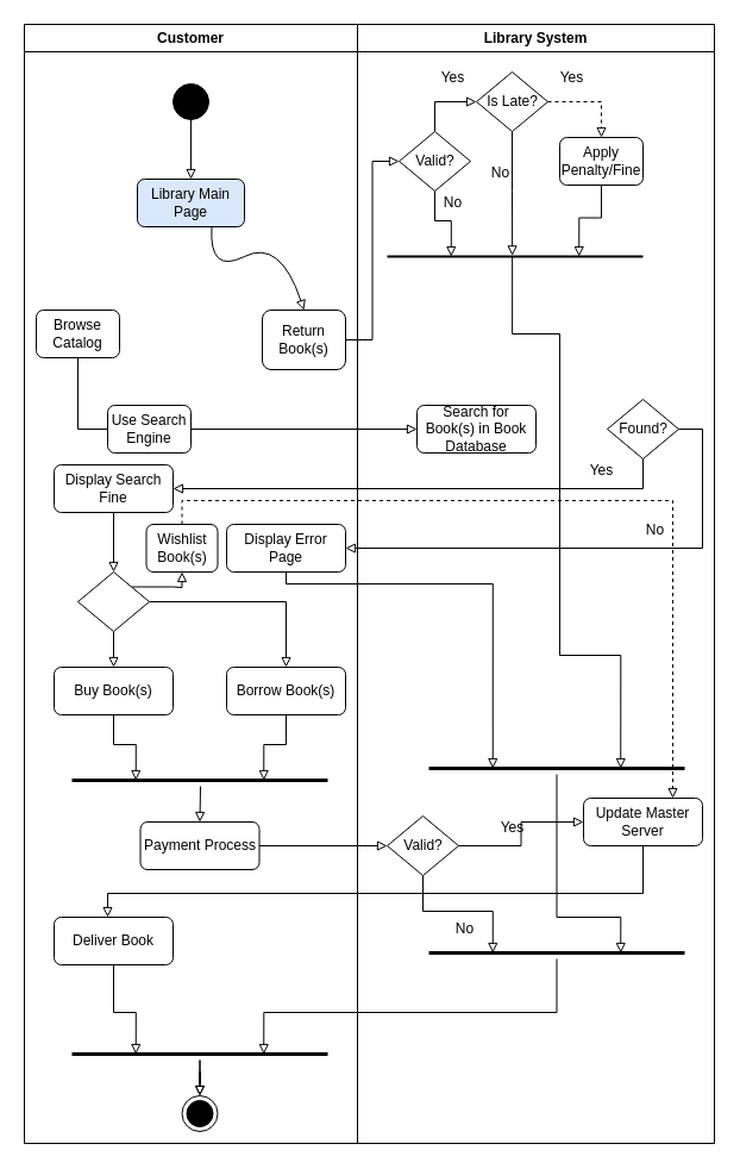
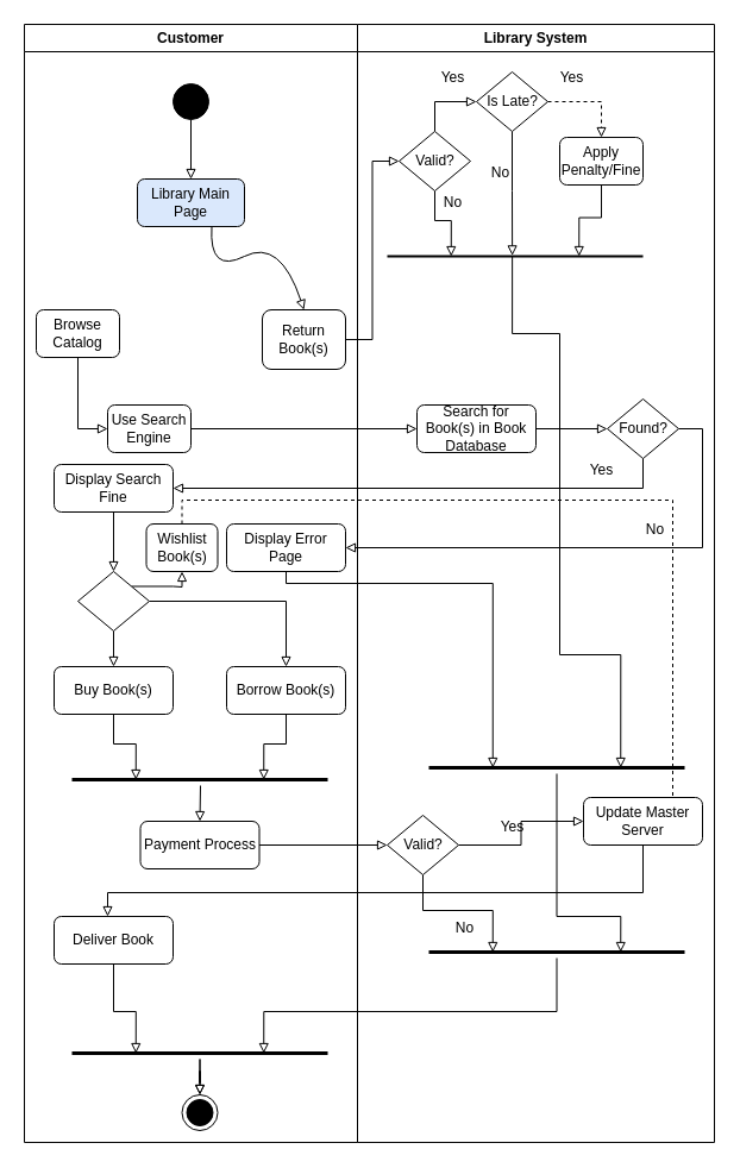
  <mxCell id="0" />
  <mxCell id="1" parent="0" />
  <mxCell id="2" value="Customer" style="swimlane;whiteSpace=wrap;html=1;" parent="1" vertex="1"><mxGeometry x="20" y="20" width="280" height="940" as="geometry" /></mxCell>
  <mxCell id="3" style="edgeStyle=orthogonalEdgeStyle;rounded=0;orthogonalLoop=1;jettySize=auto;html=1;entryX=0.5;entryY=0;entryDx=0;entryDy=0;endArrow=block;endFill=0;" parent="2" source="4" target="5" edge="1"><mxGeometry relative="1" as="geometry" /></mxCell>
  <mxCell id="4" value="" style="ellipse;fillColor=strokeColor;" parent="2" vertex="1"><mxGeometry x="125" y="50" width="30" height="30" as="geometry" /></mxCell>
  <mxCell id="5" value="Library Main Page" style="rounded=1;whiteSpace=wrap;html=1;strokeColor=#000000;fillColor=#dae8fc;" parent="2" vertex="1"><mxGeometry x="95" y="130" width="90" height="40" as="geometry" /></mxCell>
- <mxCell id="6" style="edgeStyle=orthogonalEdgeStyle;rounded=0;orthogonalLoop=1;jettySize=auto;html=1;exitX=0.5;exitY=1;exitDx=0;exitDy=0;endArrow=none;endFill=0;entryX=0;entryY=0.5;entryDx=0;entryDy=0;" parent="2" source="7" target="17" edge="1"><mxGeometry relative="1" as="geometry"><mxPoint x="45" y="330" as="targetPoint" /></mxGeometry></mxCell>
+ <mxCell id="6" style="edgeStyle=orthogonalEdgeStyle;rounded=0;orthogonalLoop=1;jettySize=auto;html=1;exitX=0.5;exitY=1;exitDx=0;exitDy=0;endArrow=block;endFill=0;entryX=0;entryY=0.5;entryDx=0;entryDy=0;" parent="2" source="7" target="17" edge="1"><mxGeometry relative="1" as="geometry"><mxPoint x="45" y="330" as="targetPoint" /></mxGeometry></mxCell>
  <mxCell id="7" value="Browse Catalog" style="rounded=1;whiteSpace=wrap;html=1;strokeColor=#000000;" parent="2" vertex="1"><mxGeometry x="10" y="240" width="70" height="40" as="geometry" /></mxCell>
  <mxCell id="8" style="edgeStyle=orthogonalEdgeStyle;rounded=0;orthogonalLoop=1;jettySize=auto;html=1;exitX=0.5;exitY=1;exitDx=0;exitDy=0;entryX=0.5;entryY=0;entryDx=0;entryDy=0;endArrow=block;endFill=0;" parent="2" source="9" target="21" edge="1"><mxGeometry relative="1" as="geometry" /></mxCell>
  <mxCell id="9" value="Display Search Fine" style="rounded=1;whiteSpace=wrap;html=1;strokeColor=#000000;" parent="2" vertex="1"><mxGeometry x="25" y="370" width="100" height="40" as="geometry" /></mxCell>
  <mxCell id="10" value="" style="curved=1;endArrow=block;html=1;rounded=0;exitX=0.25;exitY=1;exitDx=0;exitDy=0;entryX=0.5;entryY=0;entryDx=0;entryDy=0;endFill=0;" parent="2" target="11" edge="1"><mxGeometry width="50" height="50" relative="1" as="geometry"><mxPoint x="157.5" y="170" as="sourcePoint" /><mxPoint x="200" y="240" as="targetPoint" /><Array as="points"><mxPoint x="155" y="210" /><mxPoint x="215" y="180" /></Array></mxGeometry></mxCell>
  <mxCell id="11" value="Return Book(s)" style="rounded=1;whiteSpace=wrap;html=1;strokeColor=#000000;" parent="2" vertex="1"><mxGeometry x="200" y="240" width="70" height="50" as="geometry" /></mxCell>
  <mxCell id="12" style="edgeStyle=orthogonalEdgeStyle;rounded=0;orthogonalLoop=1;jettySize=auto;html=1;exitX=0.5;exitY=1;exitDx=0;exitDy=0;entryX=0.75;entryY=0.5;entryDx=0;entryDy=0;entryPerimeter=0;endArrow=block;endFill=0;" parent="2" source="13" target="22" edge="1"><mxGeometry relative="1" as="geometry" /></mxCell>
  <mxCell id="13" value="Borrow Book(s)" style="rounded=1;whiteSpace=wrap;html=1;strokeColor=#000000;" parent="2" vertex="1"><mxGeometry x="170" y="540" width="100" height="40" as="geometry" /></mxCell>
  <mxCell id="14" style="edgeStyle=orthogonalEdgeStyle;rounded=0;orthogonalLoop=1;jettySize=auto;html=1;exitX=0.5;exitY=1;exitDx=0;exitDy=0;entryX=0.25;entryY=0.5;entryDx=0;entryDy=0;entryPerimeter=0;endArrow=block;endFill=0;" parent="2" source="15" target="22" edge="1"><mxGeometry relative="1" as="geometry" /></mxCell>
  <mxCell id="15" value="Buy Book(s)" style="rounded=1;whiteSpace=wrap;html=1;strokeColor=#000000;" parent="2" vertex="1"><mxGeometry x="25" y="540" width="100" height="40" as="geometry" /></mxCell>
  <mxCell id="16" value="Display Error Page" style="rounded=1;whiteSpace=wrap;html=1;strokeColor=#000000;" parent="2" vertex="1"><mxGeometry x="170" y="420" width="100" height="40" as="geometry" /></mxCell>
  <mxCell id="17" value="Use Search Engine" style="rounded=1;whiteSpace=wrap;html=1;strokeColor=#000000;" parent="2" vertex="1"><mxGeometry x="70" y="320" width="70" height="40" as="geometry" /></mxCell>
  <mxCell id="18" style="edgeStyle=orthogonalEdgeStyle;rounded=0;orthogonalLoop=1;jettySize=auto;html=1;exitX=0.5;exitY=1;exitDx=0;exitDy=0;entryX=0.5;entryY=0;entryDx=0;entryDy=0;endArrow=block;endFill=0;" parent="2" source="21" target="15" edge="1"><mxGeometry relative="1" as="geometry" /></mxCell>
  <mxCell id="19" style="edgeStyle=orthogonalEdgeStyle;rounded=0;orthogonalLoop=1;jettySize=auto;html=1;exitX=1;exitY=0.5;exitDx=0;exitDy=0;entryX=0.5;entryY=0;entryDx=0;entryDy=0;endArrow=block;endFill=0;" parent="2" source="21" target="13" edge="1"><mxGeometry relative="1" as="geometry" /></mxCell>
  <mxCell id="20" style="edgeStyle=orthogonalEdgeStyle;rounded=0;orthogonalLoop=1;jettySize=auto;html=1;exitX=1;exitY=0;exitDx=0;exitDy=0;entryX=0.5;entryY=1;entryDx=0;entryDy=0;endArrow=block;endFill=0;" parent="2" source="21" target="31" edge="1"><mxGeometry relative="1" as="geometry"><Array as="points"><mxPoint x="125" y="473" /><mxPoint x="133" y="473" /></Array></mxGeometry></mxCell>
  <mxCell id="21" value="" style="shape=rhombus;html=1;dashed=0;whitespace=wrap;perimeter=rhombusPerimeter;strokeColor=#000000;" parent="2" vertex="1"><mxGeometry x="45" y="460" width="60" height="50" as="geometry" /></mxCell>
  <mxCell id="22" value="" style="shape=line;html=1;strokeWidth=3;strokeColor=#000000;" parent="2" vertex="1"><mxGeometry x="40" y="630" width="215" height="10" as="geometry" /></mxCell>
  <mxCell id="23" value="" style="ellipse;html=1;shape=endState;fillColor=strokeColor;strokeColor=#000000;" parent="2" vertex="1"><mxGeometry x="132.5" y="900" width="30" height="30" as="geometry" /></mxCell>
  <mxCell id="24" value="Payment Process" style="rounded=1;whiteSpace=wrap;html=1;strokeColor=#000000;" parent="2" vertex="1"><mxGeometry x="97.5" y="670" width="100" height="40" as="geometry" /></mxCell>
  <mxCell id="25" style="edgeStyle=orthogonalEdgeStyle;rounded=0;orthogonalLoop=1;jettySize=auto;html=1;entryX=0.5;entryY=0;entryDx=0;entryDy=0;endArrow=block;endFill=0;" parent="2" target="24" edge="1"><mxGeometry relative="1" as="geometry"><mxPoint x="148" y="640" as="sourcePoint" /></mxGeometry></mxCell>
  <mxCell id="26" style="edgeStyle=orthogonalEdgeStyle;rounded=0;orthogonalLoop=1;jettySize=auto;html=1;endArrow=block;endFill=0;" parent="2" source="28" target="23" edge="1"><mxGeometry relative="1" as="geometry" /></mxCell>
  <mxCell id="27" value="" style="edgeStyle=orthogonalEdgeStyle;rounded=0;orthogonalLoop=1;jettySize=auto;html=1;endArrow=block;endFill=0;" parent="2" source="28" target="23" edge="1"><mxGeometry relative="1" as="geometry" /></mxCell>
  <mxCell id="28" value="" style="shape=line;html=1;strokeWidth=3;strokeColor=#000000;" parent="2" vertex="1"><mxGeometry x="40" y="860" width="215" height="10" as="geometry" /></mxCell>
  <mxCell id="29" style="edgeStyle=orthogonalEdgeStyle;rounded=0;orthogonalLoop=1;jettySize=auto;html=1;entryX=0.25;entryY=0.5;entryDx=0;entryDy=0;entryPerimeter=0;endArrow=block;endFill=0;" parent="2" source="30" target="28" edge="1"><mxGeometry relative="1" as="geometry"><Array as="points"><mxPoint x="75" y="830" /><mxPoint x="94" y="830" /></Array></mxGeometry></mxCell>
  <mxCell id="30" value="Deliver Book" style="rounded=1;whiteSpace=wrap;html=1;strokeColor=#000000;strokeWidth=1;" parent="2" vertex="1"><mxGeometry x="25" y="750" width="100" height="40" as="geometry" /></mxCell>
  <mxCell id="31" value="Wishlist Book(s)" style="rounded=1;whiteSpace=wrap;html=1;strokeColor=#000000;" parent="2" vertex="1"><mxGeometry x="102.5" y="420" width="60" height="40" as="geometry" /></mxCell>
  <mxCell id="32" value="Library System" style="swimlane;whiteSpace=wrap;html=1;" parent="1" vertex="1"><mxGeometry x="300" y="20" width="300" height="940" as="geometry" /></mxCell>
+ <mxCell id="33" style="edgeStyle=orthogonalEdgeStyle;rounded=0;orthogonalLoop=1;jettySize=auto;html=1;exitX=1;exitY=0.5;exitDx=0;exitDy=0;endArrow=block;endFill=0;" parent="32" source="34" target="35" edge="1"><mxGeometry relative="1" as="geometry" /></mxCell>
  <mxCell id="34" value="Search for Book(s) in Book Database" style="rounded=1;whiteSpace=wrap;html=1;strokeColor=#000000;" parent="32" vertex="1"><mxGeometry x="50" y="320" width="100" height="40" as="geometry" /></mxCell>
  <mxCell id="35" value="Found?" style="shape=rhombus;html=1;dashed=0;whitespace=wrap;perimeter=rhombusPerimeter;strokeColor=#000000;" parent="32" vertex="1"><mxGeometry x="210" y="315" width="60" height="50" as="geometry" /></mxCell>
  <mxCell id="36" style="edgeStyle=orthogonalEdgeStyle;rounded=0;orthogonalLoop=1;jettySize=auto;html=1;exitX=0.5;exitY=1;exitDx=0;exitDy=0;entryX=0.489;entryY=0.436;entryDx=0;entryDy=0;entryPerimeter=0;endArrow=block;endFill=0;" parent="32" source="37" target="47" edge="1"><mxGeometry relative="1" as="geometry" /></mxCell>
  <mxCell id="37" value="Is Late?" style="shape=rhombus;html=1;dashed=0;whitespace=wrap;perimeter=rhombusPerimeter;strokeColor=#000000;" parent="32" vertex="1"><mxGeometry x="100" y="40" width="60" height="50" as="geometry" /></mxCell>
  <mxCell id="38" value="" style="edgeStyle=orthogonalEdgeStyle;rounded=0;orthogonalLoop=1;jettySize=auto;html=1;endArrow=block;endFill=0;dashed=1;" parent="32" source="37" target="40" edge="1"><mxGeometry relative="1" as="geometry" /></mxCell>
  <mxCell id="39" style="edgeStyle=orthogonalEdgeStyle;rounded=0;orthogonalLoop=1;jettySize=auto;html=1;exitX=0.5;exitY=1;exitDx=0;exitDy=0;entryX=0.75;entryY=0.5;entryDx=0;entryDy=0;entryPerimeter=0;endArrow=block;endFill=0;" parent="32" source="40" target="47" edge="1"><mxGeometry relative="1" as="geometry" /></mxCell>
  <mxCell id="40" value="Apply Penalty/Fine" style="rounded=1;whiteSpace=wrap;html=1;strokeColor=#000000;" parent="32" vertex="1"><mxGeometry x="170" y="95" width="70" height="40" as="geometry" /></mxCell>
  <mxCell id="41" value="Yes" style="text;html=1;align=center;verticalAlign=middle;resizable=0;points=[];autosize=1;strokeColor=none;fillColor=none;" parent="32" vertex="1"><mxGeometry x="160" y="30" width="40" height="30" as="geometry" /></mxCell>
  <mxCell id="42" style="edgeStyle=orthogonalEdgeStyle;rounded=0;orthogonalLoop=1;jettySize=auto;html=1;entryX=0;entryY=0.5;entryDx=0;entryDy=0;endArrow=block;endFill=0;exitX=0.5;exitY=0;exitDx=0;exitDy=0;" parent="32" source="44" target="37" edge="1"><mxGeometry relative="1" as="geometry" /></mxCell>
  <mxCell id="43" style="edgeStyle=orthogonalEdgeStyle;rounded=0;orthogonalLoop=1;jettySize=auto;html=1;exitX=0.5;exitY=1;exitDx=0;exitDy=0;entryX=0.25;entryY=0.5;entryDx=0;entryDy=0;entryPerimeter=0;endArrow=block;endFill=0;" parent="32" source="44" target="47" edge="1"><mxGeometry relative="1" as="geometry" /></mxCell>
  <mxCell id="44" value="Valid?" style="shape=rhombus;html=1;dashed=0;whitespace=wrap;perimeter=rhombusPerimeter;strokeColor=#000000;" parent="32" vertex="1"><mxGeometry x="35" y="90" width="60" height="50" as="geometry" /></mxCell>
  <mxCell id="45" value="Yes" style="text;html=1;align=center;verticalAlign=middle;resizable=0;points=[];autosize=1;strokeColor=none;fillColor=none;" parent="32" vertex="1"><mxGeometry x="60" y="30" width="40" height="30" as="geometry" /></mxCell>
  <mxCell id="46" style="edgeStyle=orthogonalEdgeStyle;rounded=0;orthogonalLoop=1;jettySize=auto;html=1;endArrow=block;endFill=0;exitX=0.489;exitY=0.553;exitDx=0;exitDy=0;exitPerimeter=0;entryX=0.75;entryY=0.5;entryDx=0;entryDy=0;entryPerimeter=0;" parent="32" source="47" target="54" edge="1"><mxGeometry relative="1" as="geometry"><mxPoint x="130" y="250" as="sourcePoint" /><mxPoint x="169" y="620" as="targetPoint" /><Array as="points"><mxPoint x="130" y="260" /><mxPoint x="170" y="260" /><mxPoint x="170" y="530" /><mxPoint x="221" y="530" /></Array></mxGeometry></mxCell>
  <mxCell id="47" value="" style="shape=line;html=1;strokeWidth=2;strokeColor=#000000;" parent="32" vertex="1"><mxGeometry x="25" y="190" width="215" height="10" as="geometry" /></mxCell>
  <mxCell id="48" style="edgeStyle=orthogonalEdgeStyle;rounded=0;orthogonalLoop=1;jettySize=auto;html=1;endArrow=block;endFill=0;entryX=0;entryY=0.5;entryDx=0;entryDy=0;" parent="32" source="50" target="55" edge="1"><mxGeometry relative="1" as="geometry"><mxPoint x="140.0" y="690" as="targetPoint" /></mxGeometry></mxCell>
  <mxCell id="49" style="edgeStyle=orthogonalEdgeStyle;rounded=0;orthogonalLoop=1;jettySize=auto;html=1;exitX=0.5;exitY=1;exitDx=0;exitDy=0;entryX=0.25;entryY=0.5;entryDx=0;entryDy=0;entryPerimeter=0;endArrow=block;endFill=0;" parent="32" source="50" target="56" edge="1"><mxGeometry relative="1" as="geometry" /></mxCell>
  <mxCell id="50" value="Valid?" style="shape=rhombus;html=1;dashed=0;whitespace=wrap;perimeter=rhombusPerimeter;strokeColor=#000000;" parent="32" vertex="1"><mxGeometry x="25" y="665" width="60" height="50" as="geometry" /></mxCell>
  <mxCell id="51" value="No" style="text;html=1;align=center;verticalAlign=middle;resizable=0;points=[];autosize=1;strokeColor=none;fillColor=none;" parent="32" vertex="1"><mxGeometry x="60" y="135" width="40" height="30" as="geometry" /></mxCell>
  <mxCell id="52" value="No" style="text;html=1;align=center;verticalAlign=middle;resizable=0;points=[];autosize=1;strokeColor=none;fillColor=none;" parent="32" vertex="1"><mxGeometry x="100" y="110" width="40" height="30" as="geometry" /></mxCell>
  <mxCell id="53" style="edgeStyle=orthogonalEdgeStyle;rounded=0;orthogonalLoop=1;jettySize=auto;html=1;endArrow=block;endFill=0;entryX=0.75;entryY=0.5;entryDx=0;entryDy=0;entryPerimeter=0;" parent="32" source="54" target="56" edge="1"><mxGeometry relative="1" as="geometry"><Array as="points"><mxPoint x="167" y="750" /><mxPoint x="221" y="750" /></Array></mxGeometry></mxCell>
  <mxCell id="54" value="" style="shape=line;html=1;strokeWidth=3;strokeColor=#000000;" parent="32" vertex="1"><mxGeometry x="60" y="620" width="215" height="10" as="geometry" /></mxCell>
  <mxCell id="55" value="Update Master Server" style="rounded=1;whiteSpace=wrap;html=1;strokeColor=#000000;" parent="32" vertex="1"><mxGeometry x="190" y="650" width="100" height="40" as="geometry" /></mxCell>
  <mxCell id="56" value="" style="shape=line;html=1;strokeWidth=3;strokeColor=#000000;" parent="32" vertex="1"><mxGeometry x="60" y="775" width="215" height="10" as="geometry" /></mxCell>
  <mxCell id="57" value="No" style="text;html=1;align=center;verticalAlign=middle;resizable=0;points=[];autosize=1;strokeColor=none;fillColor=none;" parent="32" vertex="1"><mxGeometry x="70" y="745" width="40" height="30" as="geometry" /></mxCell>
  <mxCell id="58" value="Yes" style="text;html=1;align=center;verticalAlign=middle;resizable=0;points=[];autosize=1;strokeColor=none;fillColor=none;" parent="32" vertex="1"><mxGeometry x="110" y="660" width="40" height="30" as="geometry" /></mxCell>
  <mxCell id="59" value="No" style="text;html=1;align=center;verticalAlign=middle;resizable=0;points=[];autosize=1;strokeColor=none;fillColor=none;" parent="32" vertex="1"><mxGeometry x="230" y="410" width="40" height="30" as="geometry" /></mxCell>
  <mxCell id="60" value="Yes" style="text;html=1;align=center;verticalAlign=middle;resizable=0;points=[];autosize=1;strokeColor=none;fillColor=none;" parent="32" vertex="1"><mxGeometry x="185" y="360" width="40" height="30" as="geometry" /></mxCell>
  <mxCell id="61" style="edgeStyle=orthogonalEdgeStyle;rounded=0;orthogonalLoop=1;jettySize=auto;html=1;exitX=0.5;exitY=1;exitDx=0;exitDy=0;entryX=1;entryY=0.5;entryDx=0;entryDy=0;endArrow=block;endFill=0;" parent="1" source="35" target="9" edge="1"><mxGeometry relative="1" as="geometry" /></mxCell>
  <mxCell id="62" style="edgeStyle=orthogonalEdgeStyle;rounded=0;orthogonalLoop=1;jettySize=auto;html=1;endArrow=block;endFill=0;entryX=1;entryY=0.5;entryDx=0;entryDy=0;" parent="1" source="35" target="16" edge="1"><mxGeometry relative="1" as="geometry"><mxPoint x="340" y="460" as="targetPoint" /><Array as="points"><mxPoint x="590" y="360" /><mxPoint x="590" y="460" /></Array></mxGeometry></mxCell>
  <mxCell id="63" style="edgeStyle=orthogonalEdgeStyle;rounded=0;orthogonalLoop=1;jettySize=auto;html=1;entryX=0;entryY=0.5;entryDx=0;entryDy=0;endArrow=block;endFill=0;" parent="1" source="17" target="34" edge="1"><mxGeometry relative="1" as="geometry" /></mxCell>
  <mxCell id="64" style="edgeStyle=orthogonalEdgeStyle;rounded=0;orthogonalLoop=1;jettySize=auto;html=1;exitX=1;exitY=0.5;exitDx=0;exitDy=0;entryX=0;entryY=0.5;entryDx=0;entryDy=0;endArrow=block;endFill=0;" parent="1" source="11" target="44" edge="1"><mxGeometry relative="1" as="geometry" /></mxCell>
  <mxCell id="65" style="edgeStyle=orthogonalEdgeStyle;rounded=0;orthogonalLoop=1;jettySize=auto;html=1;endArrow=block;endFill=0;entryX=0;entryY=0.5;entryDx=0;entryDy=0;" parent="1" source="24" target="50" edge="1"><mxGeometry relative="1" as="geometry"><mxPoint x="325" y="710" as="targetPoint" /></mxGeometry></mxCell>
  <mxCell id="66" style="edgeStyle=orthogonalEdgeStyle;rounded=0;orthogonalLoop=1;jettySize=auto;html=1;exitX=0.5;exitY=1;exitDx=0;exitDy=0;entryX=0.25;entryY=0.5;entryDx=0;entryDy=0;entryPerimeter=0;endArrow=block;endFill=0;" parent="1" source="16" target="54" edge="1"><mxGeometry relative="1" as="geometry"><Array as="points"><mxPoint x="240" y="490" /><mxPoint x="414" y="490" /></Array></mxGeometry></mxCell>
  <mxCell id="67" style="edgeStyle=orthogonalEdgeStyle;rounded=0;orthogonalLoop=1;jettySize=auto;html=1;exitX=0.5;exitY=1;exitDx=0;exitDy=0;endArrow=block;endFill=0;" parent="1" source="55" target="30" edge="1"><mxGeometry relative="1" as="geometry"><Array as="points"><mxPoint x="540" y="750" /><mxPoint x="90" y="750" /></Array></mxGeometry></mxCell>
  <mxCell id="68" style="edgeStyle=orthogonalEdgeStyle;rounded=0;orthogonalLoop=1;jettySize=auto;html=1;entryX=0.75;entryY=0.5;entryDx=0;entryDy=0;entryPerimeter=0;endArrow=block;endFill=0;" parent="1" source="56" target="28" edge="1"><mxGeometry relative="1" as="geometry"><Array as="points"><mxPoint x="467" y="850" /><mxPoint x="221" y="850" /></Array></mxGeometry></mxCell>
- <mxCell id="69" style="edgeStyle=orthogonalEdgeStyle;rounded=0;orthogonalLoop=1;jettySize=auto;html=1;exitX=0.5;exitY=0;exitDx=0;exitDy=0;entryX=0.75;entryY=0;entryDx=0;entryDy=0;endArrow=block;endFill=0;dashed=1;" parent="1" source="31" target="55" edge="1"><mxGeometry relative="1" as="geometry" /></mxCell>
+ <mxCell id="69" style="edgeStyle=orthogonalEdgeStyle;rounded=0;orthogonalLoop=1;jettySize=auto;html=1;exitX=0.5;exitY=0;exitDx=0;exitDy=0;entryX=0.75;entryY=0;entryDx=0;entryDy=0;endArrow=none;endFill=0;dashed=1;" parent="1" source="31" target="55" edge="1"><mxGeometry relative="1" as="geometry" /></mxCell>
